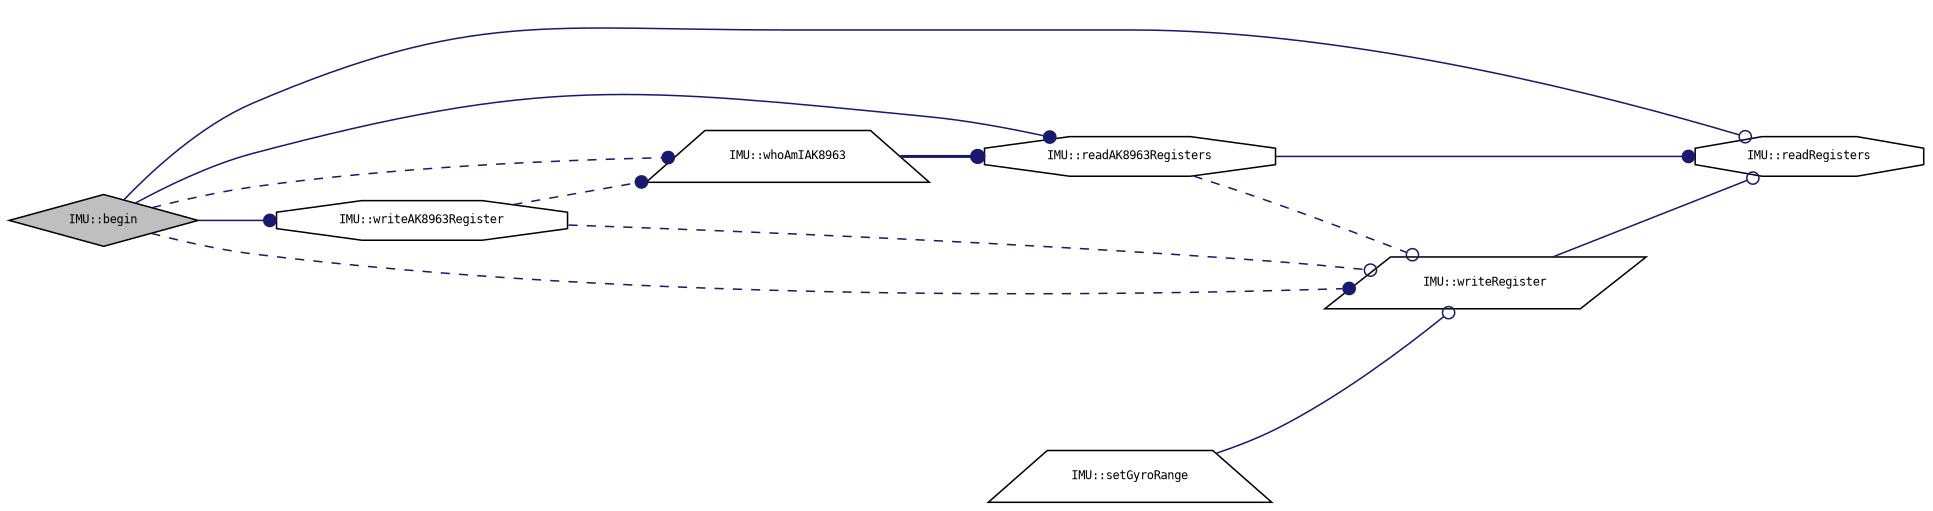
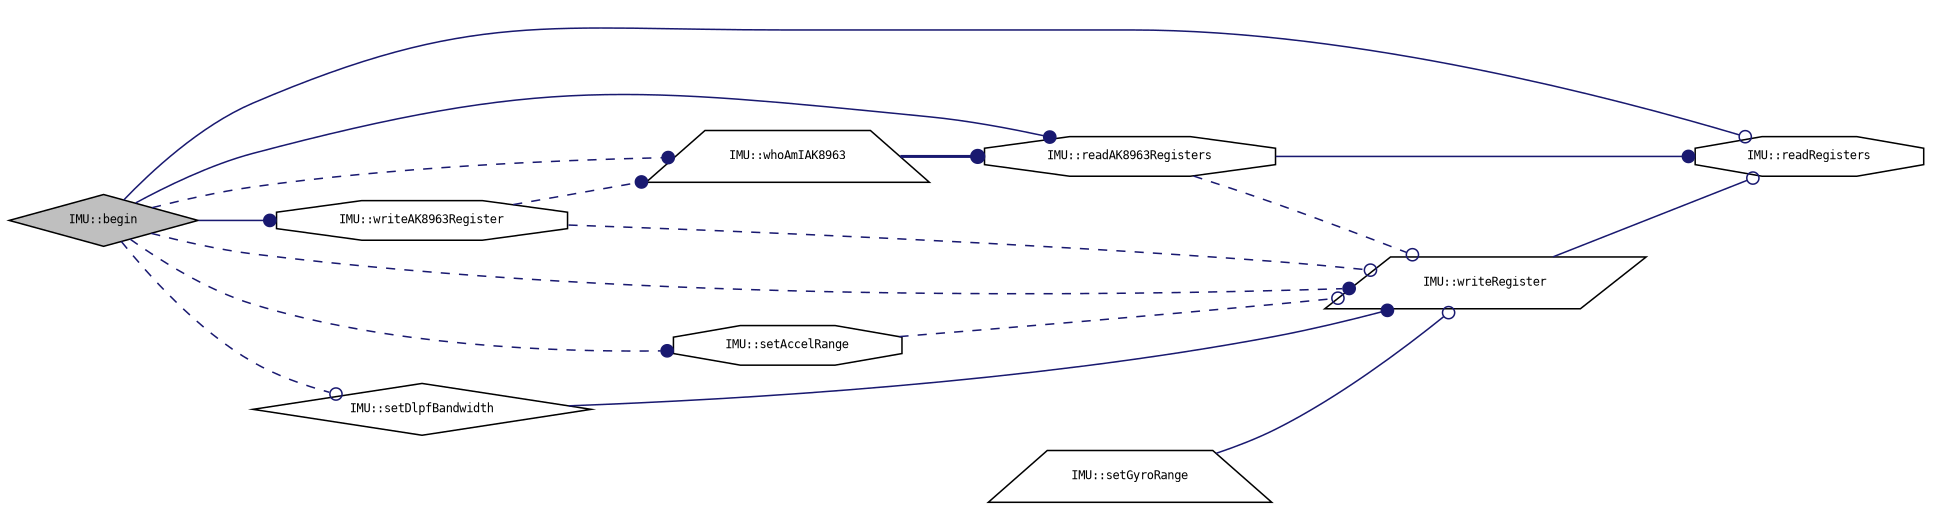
  digraph {
    rankdir=LR
    node [color=black fontname=DejaVuSansMono fontsize=8 shape=octagon]
    edge [arrowhead=dot color=midnightblue fontname=DejaVuSansMono fontsize=8 labelfontname=DejaVuSansMono labelfontsize=8 style=dashed]
    n1 [fillcolor=grey75 fontcolor=black height=0.2 label="IMU::begin" shape=diamond style=filled width=0.4]
    n2 [height=0.2 label="IMU::readAK8963Registers" width=0.4]
    n3 [height=0.2 label="IMU::writeRegister" shape=parallelogram width=0.4]
+   n4 [height=0.2 label="IMU::setAccelRange" width=0.4]
+   n5 [height=0.2 label="IMU::setDlpfBandwidth" shape=diamond width=0.4]
    n6 [height=0.2 label="IMU::whoAmIAK8963" shape=trapezium width=0.4]
    n7 [height=0.2 label="IMU::writeAK8963Register" width=0.4]
    n8 [height=0.2 label="IMU::readRegisters" width=0.4]
    n9 [height=0.2 label="IMU::setGyroRange" shape=trapezium width=0.4]
    n1 -> n2 [style=solid]
    n1 -> n3
+   n1 -> n4
+   n1 -> n5 [arrowhead=odot]
    n1 -> n6
    n1 -> n7 [style=solid]
    n1 -> n8 [arrowhead=odot style=solid]
    n2 -> n3 [arrowhead=odot]
    n2 -> n8 [style=solid]
    n3 -> n8 [arrowhead=odot style=solid]
+   n4 -> n3 [arrowhead=odot]
+   n5 -> n3 [style=solid]
    n6 -> n2 [style=bold]
    n7 -> n3 [arrowhead=odot]
    n7 -> n6
    n9 -> n3 [arrowhead=odot style=solid]
  }
